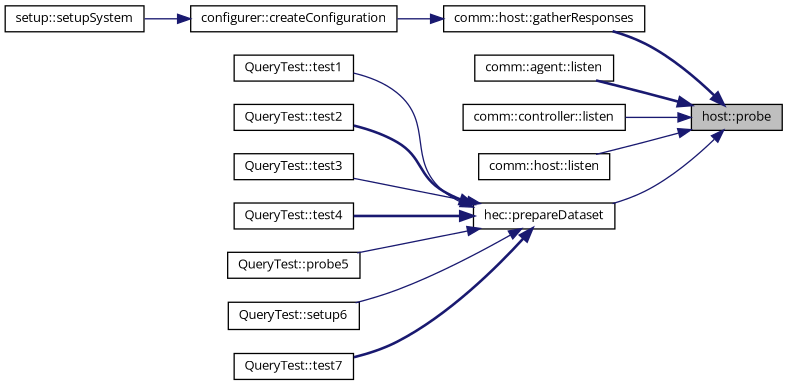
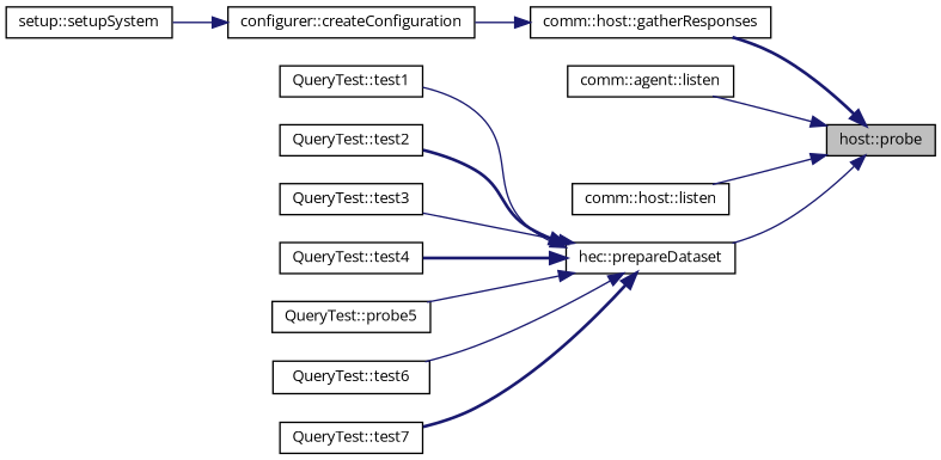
  digraph {
    fontname="Open Sans"
    rankdir=RL
    node [color=black fontname="Open Sans" fontsize=10 shape=record]
    edge [color=midnightblue dir=back fontname="Open Sans" fontsize=10 labelfontname=Helvetica labelfontsize=10 style=solid]
    n1 [fillcolor=grey75 fontcolor=black height=0.2 label="host::probe" style=filled width=0.4]
    n2 [height=0.2 label="comm::host::gatherResponses" width=0.4]
    n3 [height=0.2 label="comm::agent::listen" width=0.4]
-   n4 [height=0.2 label="comm::controller::listen" width=0.4]
    n5 [height=0.2 label="comm::host::listen" width=0.4]
    n6 [height=0.2 label="hec::prepareDataset" width=0.4]
    n7 [height=0.2 label="configurer::createConfiguration" width=0.4]
    n8 [height=0.2 label="QueryTest::test1" width=0.4]
    n9 [height=0.2 label="QueryTest::test2" width=0.4]
    n10 [height=0.2 label="QueryTest::test3" width=0.4]
    n11 [height=0.2 label="QueryTest::test4" width=0.4]
    n12 [height=0.2 label="QueryTest::probe5" width=0.4]
-   n13 [height=0.2 label="QueryTest::setup6" width=0.4]
+   n13 [height=0.2 label="QueryTest::test6" width=0.4]
    n14 [height=0.2 label="QueryTest::test7" width=0.4]
    n15 [height=0.2 label="setup::setupSystem" width=0.4]
    n1 -> n2 [style=bold]
-   n1 -> n3 [style=bold]
-   n1 -> n4
+   n1 -> n3
    n1 -> n5
    n1 -> n6
    n2 -> n7
    n6 -> n8
    n6 -> n9 [style=bold]
    n6 -> n10
    n6 -> n11 [style=bold]
    n6 -> n12
    n6 -> n13
    n6 -> n14 [style=bold]
    n7 -> n15
  }
